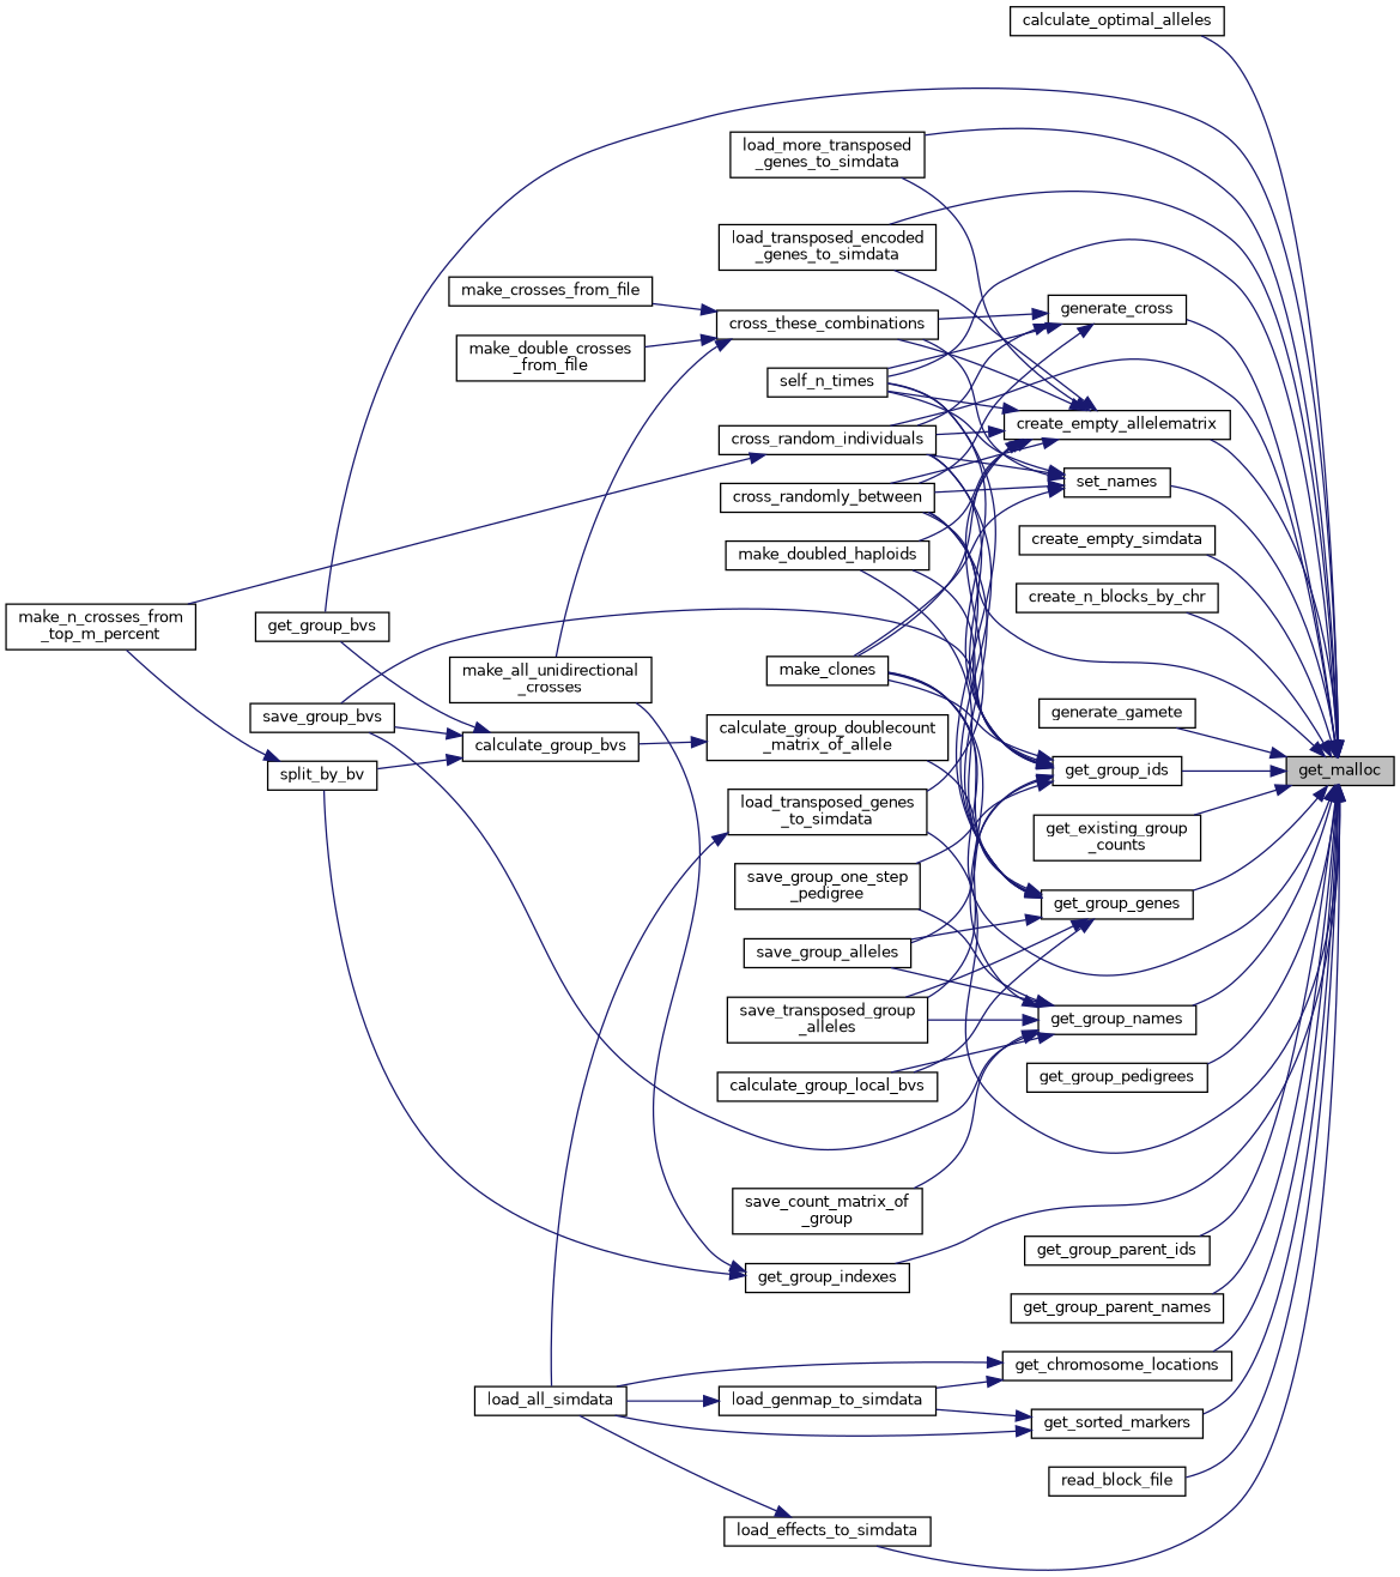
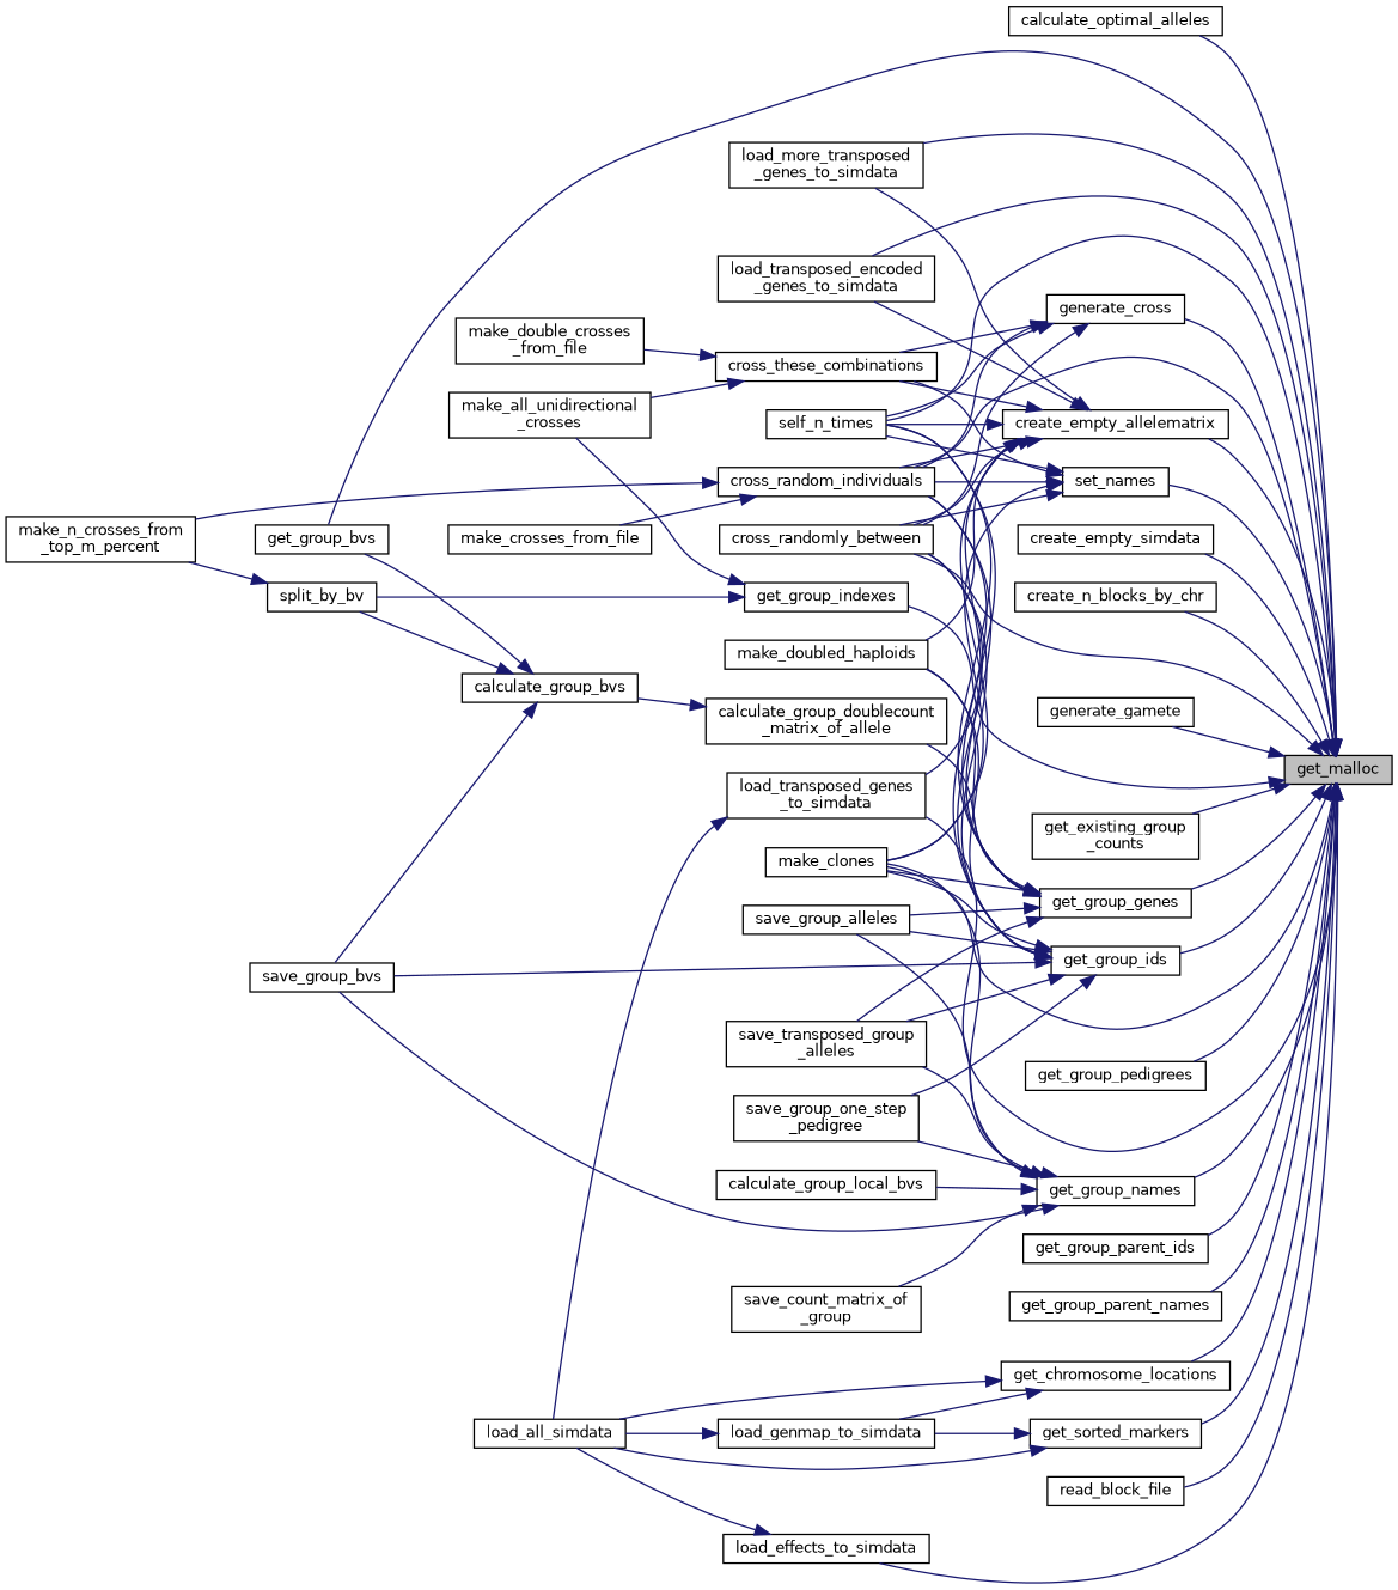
  digraph {
    rankdir=RL
    node [color=black fillcolor=white fontname=Helvetica fontsize=10 shape=record style=filled]
    edge [color=midnightblue dir=back fontname=Helvetica fontsize=10 labelfontname=Helvetica labelfontsize=10 style=solid]
    n1 [fillcolor=grey75 fontcolor=black height=0.2 label=get_malloc width=0.4]
    n2 [height=0.2 label=calculate_optimal_alleles width=0.4]
    n3 [height=0.2 label=create_empty_allelematrix width=0.4]
    n4 [height=0.2 label=cross_random_individuals width=0.4]
    n5 [height=0.2 label=cross_randomly_between width=0.4]
    n6 [height=0.2 label="load_more_transposed\l_genes_to_simdata" width=0.4]
    n7 [height=0.2 label="load_transposed_encoded\l_genes_to_simdata" width=0.4]
    n8 [height=0.2 label="load_transposed_genes\l_to_simdata" width=0.4]
    n9 [height=0.2 label=make_clones width=0.4]
    n10 [height=0.2 label=self_n_times width=0.4]
    n11 [height=0.2 label=create_empty_simdata width=0.4]
    n12 [height=0.2 label=create_n_blocks_by_chr width=0.4]
    n13 [height=0.2 label=generate_cross width=0.4]
    n14 [height=0.2 label=generate_gamete width=0.4]
    n15 [height=0.2 label=get_chromosome_locations width=0.4]
    n16 [height=0.2 label="get_existing_group\l_counts" width=0.4]
    n17 [height=0.2 label=get_group_bvs width=0.4]
    n18 [height=0.2 label=get_group_genes width=0.4]
    n19 [height=0.2 label=get_group_ids width=0.4]
    n20 [height=0.2 label=get_group_pedigrees width=0.4]
    n21 [height=0.2 label=get_group_indexes width=0.4]
    n22 [height=0.2 label=get_group_names width=0.4]
    n23 [height=0.2 label=get_group_parent_ids width=0.4]
    n24 [height=0.2 label=get_group_parent_names width=0.4]
    n25 [height=0.2 label=get_sorted_markers width=0.4]
    n26 [height=0.2 label=load_effects_to_simdata width=0.4]
    n27 [height=0.2 label=read_block_file width=0.4]
    n28 [height=0.2 label=set_names width=0.4]
    n29 [height=0.2 label=cross_these_combinations width=0.4]
    n30 [height=0.2 label=make_doubled_haploids width=0.4]
    n31 [height=0.2 label="make_n_crosses_from\l_top_m_percent" width=0.4]
    n32 [height=0.2 label=load_all_simdata width=0.4]
    n33 [height=0.2 label=load_genmap_to_simdata width=0.4]
    n34 [height=0.2 label="calculate_group_doublecount\l_matrix_of_allele" width=0.4]
    n35 [height=0.2 label=calculate_group_local_bvs width=0.4]
    n36 [height=0.2 label=save_group_alleles width=0.4]
    n37 [height=0.2 label="save_transposed_group\l_alleles" width=0.4]
    n38 [height=0.2 label=save_group_bvs width=0.4]
    n39 [height=0.2 label="save_group_one_step\l_pedigree" width=0.4]
    n40 [height=0.2 label="make_all_unidirectional\l_crosses" width=0.4]
    n41 [height=0.2 label=split_by_bv width=0.4]
    n42 [height=0.2 label="save_count_matrix_of\l_group" width=0.4]
    n43 [height=0.2 label=make_crosses_from_file width=0.4]
    n44 [height=0.2 label="make_double_crosses\l_from_file" width=0.4]
    n45 [height=0.2 label=calculate_group_bvs width=0.4]
    n1 -> n2
    n1 -> n3
    n1 -> n4
    n1 -> n5
    n1 -> n6
    n1 -> n7
    n1 -> n8
    n1 -> n9
    n1 -> n10
    n1 -> n11
    n1 -> n12
    n1 -> n13
    n1 -> n14
    n1 -> n15
    n1 -> n16
    n1 -> n17
    n1 -> n18
    n1 -> n19
    n1 -> n20
    n1 -> n21
    n1 -> n22
    n1 -> n23
    n1 -> n24
    n1 -> n25
    n1 -> n26
    n1 -> n27
    n1 -> n28
    n3 -> n4
    n3 -> n5
    n3 -> n6
    n3 -> n7
    n3 -> n8
    n3 -> n9
    n3 -> n10
    n3 -> n29
    n3 -> n30
    n4 -> n31
    n8 -> n32
    n13 -> n4
    n13 -> n5
    n13 -> n10
    n13 -> n29
    n15 -> n32
    n15 -> n33
    n18 -> n4
    n18 -> n5
    n18 -> n9
    n18 -> n10
    n18 -> n30
    n18 -> n34
-   n18 -> n35
    n18 -> n36
    n18 -> n37
    n19 -> n4
    n19 -> n5
    n19 -> n9
    n19 -> n10
    n19 -> n30
    n19 -> n36
    n19 -> n37
    n19 -> n38
    n19 -> n39
    n21 -> n40
    n21 -> n41
    n22 -> n9
    n22 -> n35
    n22 -> n36
    n22 -> n37
    n22 -> n38
    n22 -> n39
    n22 -> n42
    n25 -> n32
    n25 -> n33
    n26 -> n32
    n28 -> n4
    n28 -> n5
    n28 -> n9
    n28 -> n10
    n28 -> n29
    n29 -> n40
-   n29 -> n43
+   n4 -> n43
    n29 -> n44
    n33 -> n32
    n34 -> n45
    n41 -> n31
    n45 -> n17
    n45 -> n38
    n45 -> n41
  }
